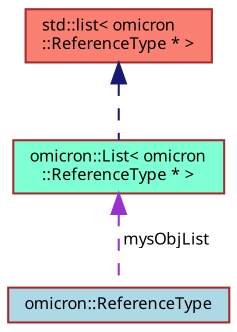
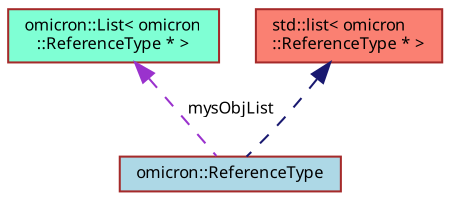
  digraph {
    node [color=brown fontname="FreeSans.ttf" fontsize=8 shape=record style=filled]
    edge [dir=back fontname="FreeSans.ttf" fontsize=8 labelfontname="FreeSans.ttf" labelfontsize=8 style=dashed]
    n1 [fillcolor=lightblue height=0.2 label="omicron::ReferenceType" width=0.4]
    n2 [fillcolor=aquamarine height=0.2 label="omicron::List\< omicron\l::ReferenceType * \>" width=0.4]
    n3 [fillcolor=salmon height=0.2 label="std::list\< omicron\l::ReferenceType * \>" width=0.4]
    n2 -> n1 [color=darkorchid3 label=" mysObjList"]
-   n3 -> n2 [color=midnightblue]
+   n3 -> n1 [color=midnightblue]
  }
